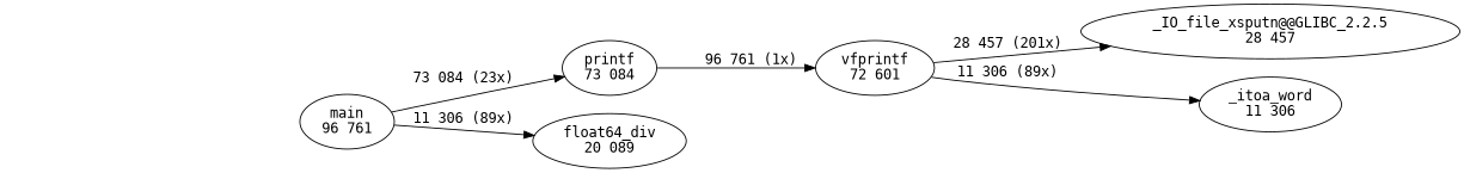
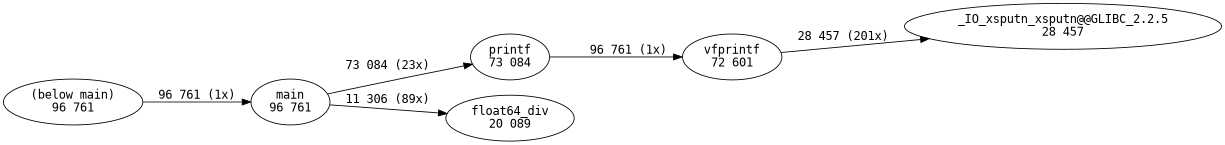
  digraph {
    fontname="DejaVu Sans Mono"
    rankdir=LR
    node [fontname="DejaVu Sans Mono"]
    edge [fontname="DejaVu Sans Mono" weight=2]
+   n1 [label="(below main)\n96 761"]
    n2 [label="main\n96 761"]
    n3 [label="printf\n73 084"]
    n4 [label="float64_div\n20 089"]
-   n5 [label="_IO_file_xsputn@@GLIBC_2.2.5\n28 457"]
+   n5 [label="_IO_xsputn_xsputn@@GLIBC_2.2.5\n28 457"]
    n6 [label="vfprintf\n72 601"]
-   n7 [label="_itoa_word\n11 306"]
+   n1 -> n2 [label="96 761 (1x)"]
    n2 -> n3 [label="73 084 (23x)"]
    n2 -> n4 [label="11 306 (89x)"]
    n3 -> n6 [label="96 761 (1x)"]
    n6 -> n5 [label="28 457 (201x)"]
-   n6 -> n7 [label="11 306 (89x)"]
  }
